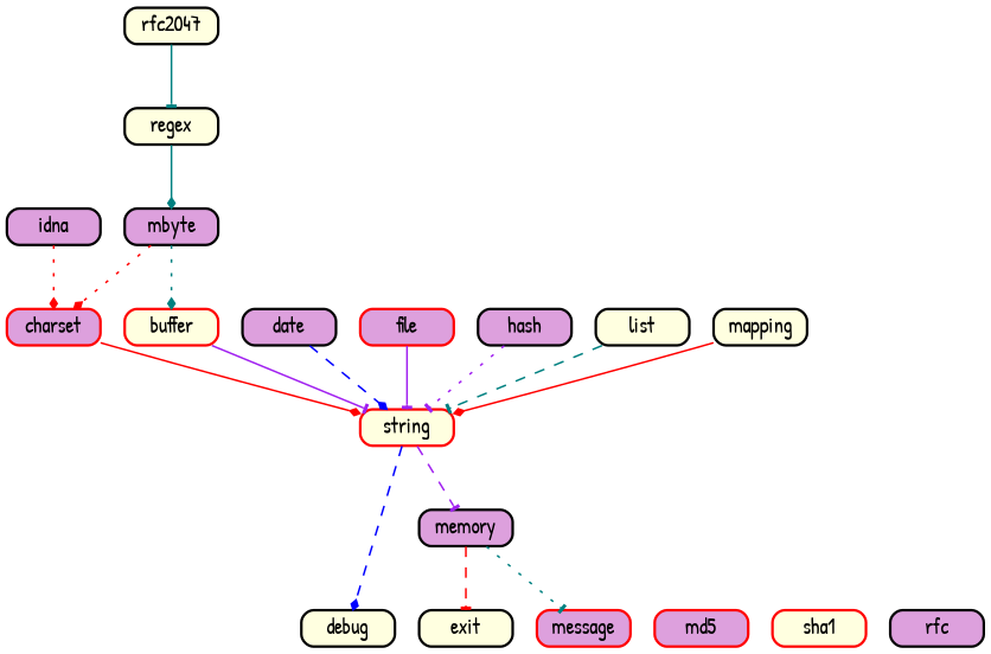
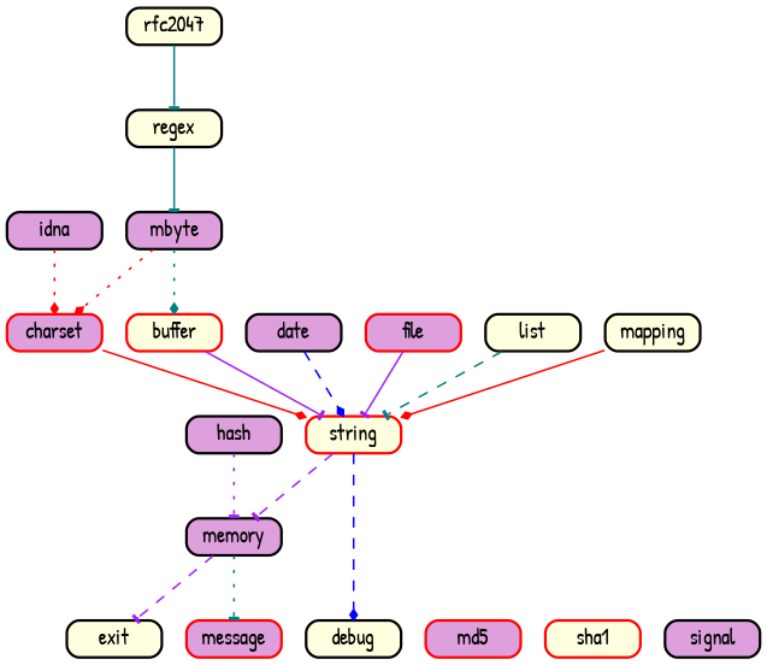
  digraph {
    fontname="Patrick Hand"
    nodesep=0.2
    rankdir=TB
    ranksep=0.5
    node [color=black fillcolor=plum fontname="Patrick Hand" fontsize=12 penwidth=1.5 shape=Mrecord style="solid,filled"]
    edge [arrowhead=tee arrowsize=0.5 color=red fontname="Patrick Hand" penwidth=1.0 style=solid]
    debug [fillcolor=lightyellow height=0.2]
    md5 [color=red height=0.2]
    sha1 [color=red fillcolor=lightyellow height=0.2]
-   signal [height=0.2 label=rfc]
+   signal [height=0.2]
    exit [fillcolor=lightyellow height=0.2]
    message [color=red height=0.2]
    buffer [color=red fillcolor=lightyellow height=0.2]
    string [color=red fillcolor=lightyellow height=0.2]
    memory [height=0.2]
    charset [color=red height=0.2]
    date [height=0.2]
    file [color=red height=0.2]
    hash [height=0.2]
    idna [height=0.2]
    list [fillcolor=lightyellow height=0.2]
    mapping [fillcolor=lightyellow height=0.2]
    mbyte [height=0.2]
    regex [fillcolor=lightyellow height=0.2]
    rfc2047 [fillcolor=lightyellow height=0.2]
    subgraph sub_1 {
      rank=same
      debug
      md5
      sha1
      signal
      exit
      message
    }
    buffer -> string [color=purple]
    string -> debug [arrowhead=diamond color=blue style=dashed]
    string -> memory [color=purple style=dashed]
-   memory -> exit [style=dashed]
+   memory -> exit [color=purple style=dashed]
    memory -> message [color=teal style=dotted]
    charset -> string [arrowhead=diamond]
    date -> string [arrowhead=diamond color=blue style=dashed]
    file -> string [color=purple]
-   hash -> string [color=purple style=dotted]
+   hash -> memory [color=purple style=dotted]
    idna -> charset [arrowhead=diamond style=dotted]
    list -> string [color=teal style=dashed]
    mapping -> string [arrowhead=diamond]
    mbyte -> buffer [arrowhead=diamond color=teal style=dotted]
    mbyte -> charset [arrowhead=diamond style=dotted]
-   regex -> mbyte [arrowhead=diamond color=teal]
+   regex -> mbyte [color=teal]
    rfc2047 -> regex [color=teal]
  }
